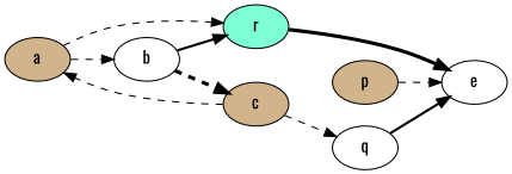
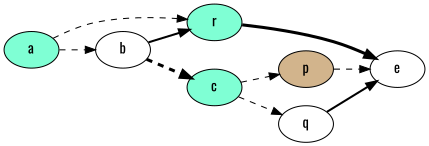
  digraph {
    fontname=Oswald
    rankdir=LR
    node [fillcolor=white fontname=Oswald style=filled]
    edge [fontname=Oswald style=dashed]
-   a [fillcolor=tan]
+   a [fillcolor=aquamarine]
    b
    r [fillcolor=aquamarine]
-   c [fillcolor=tan]
+   c [fillcolor=aquamarine]
    e
    p [fillcolor=tan]
    q
    a -> b
    a -> r
    b -> r [style=bold]
    b -> c [penwidth=3]
    r -> e [penwidth=3 style=bold]
-   c -> a
+   c -> p
    c -> q
    p -> e
    q -> e [style=bold]
  }
